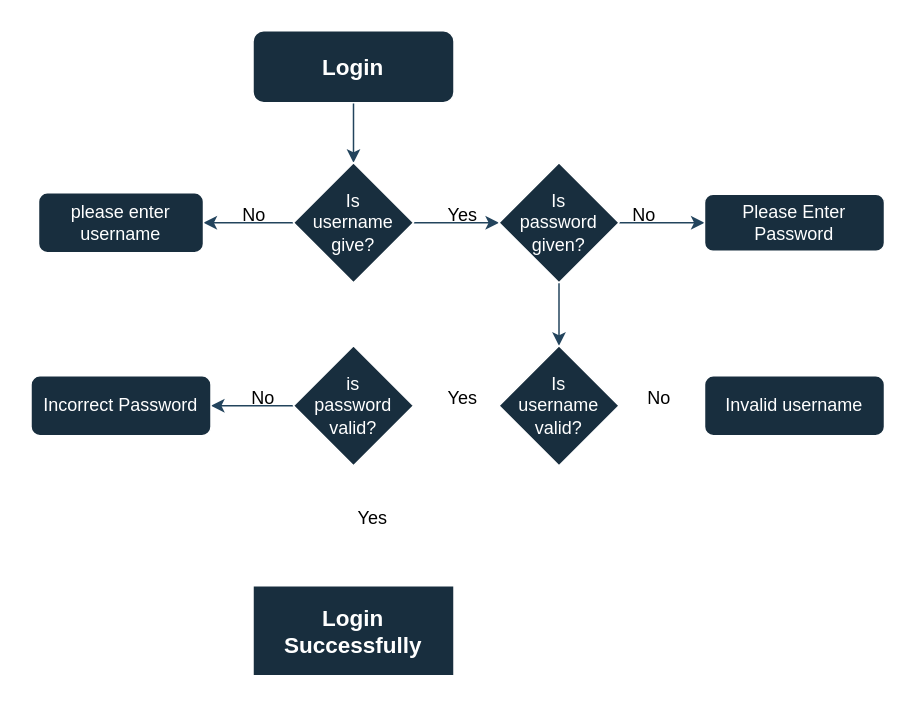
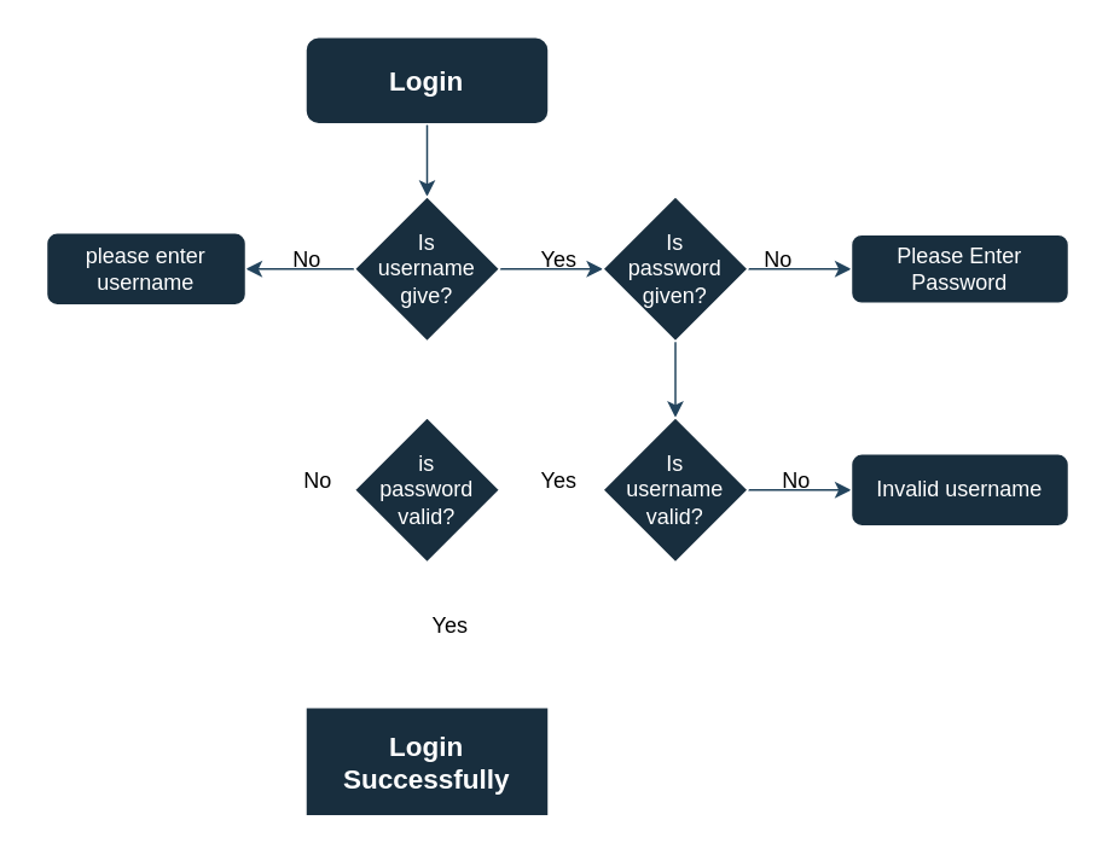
  <mxCell id="0" />
  <mxCell id="1" parent="0" />
  <mxCell id="2" style="edgeStyle=orthogonalEdgeStyle;rounded=0;orthogonalLoop=1;jettySize=auto;html=1;exitX=0.5;exitY=1;exitDx=0;exitDy=0;entryX=0.5;entryY=0;entryDx=0;entryDy=0;labelBackgroundColor=none;fontColor=default;strokeColor=#23445D;" edge="1" parent="1" source="3" target="6"><mxGeometry relative="1" as="geometry" /></mxCell>
  <mxCell id="3" value="Login" style="rounded=1;whiteSpace=wrap;html=1;fontSize=15;glass=0;strokeWidth=1;shadow=0;labelBackgroundColor=none;fillColor=#182E3E;strokeColor=#FFFFFF;fontColor=#FFFFFF;fontStyle=1" vertex="1" parent="1"><mxGeometry x="168" y="20" width="134" height="48" as="geometry" /></mxCell>
  <mxCell id="4" style="edgeStyle=orthogonalEdgeStyle;rounded=0;orthogonalLoop=1;jettySize=auto;html=1;exitX=1;exitY=0.5;exitDx=0;exitDy=0;entryX=0;entryY=0.5;entryDx=0;entryDy=0;labelBackgroundColor=none;fontColor=default;strokeColor=#23445D;" edge="1" parent="1" source="6" target="9"><mxGeometry relative="1" as="geometry" /></mxCell>
  <mxCell id="5" value="" style="edgeStyle=orthogonalEdgeStyle;rounded=0;orthogonalLoop=1;jettySize=auto;html=1;labelBackgroundColor=none;fontColor=default;strokeColor=#23445D;" edge="1" parent="1" source="6" target="14"><mxGeometry relative="1" as="geometry" /></mxCell>
  <mxCell id="6" value="" style="rhombus;whiteSpace=wrap;html=1;labelBackgroundColor=none;fillColor=#182E3E;strokeColor=#FFFFFF;fontColor=#FFFFFF;" vertex="1" parent="1"><mxGeometry x="195" y="108" width="80" height="80" as="geometry" /></mxCell>
  <mxCell id="7" value="" style="edgeStyle=orthogonalEdgeStyle;rounded=0;orthogonalLoop=1;jettySize=auto;html=1;labelBackgroundColor=none;fontColor=default;strokeColor=#23445D;" edge="1" parent="1" source="9" target="16"><mxGeometry relative="1" as="geometry" /></mxCell>
  <mxCell id="8" value="" style="edgeStyle=orthogonalEdgeStyle;rounded=0;orthogonalLoop=1;jettySize=auto;html=1;labelBackgroundColor=none;fontColor=default;strokeColor=#23445D;" edge="1" parent="1" source="9" target="13"><mxGeometry relative="1" as="geometry" /></mxCell>
  <mxCell id="9" value="Is &lt;br&gt;password given?&lt;br&gt;" style="rhombus;whiteSpace=wrap;html=1;labelBackgroundColor=none;fillColor=#182E3E;strokeColor=#FFFFFF;fontColor=#FFFFFF;" vertex="1" parent="1"><mxGeometry x="332" y="108" width="80" height="80" as="geometry" /></mxCell>
  <mxCell id="10" value="Is username give?&lt;br&gt;" style="text;html=1;strokeColor=none;fillColor=none;align=center;verticalAlign=middle;whiteSpace=wrap;rounded=0;labelBackgroundColor=none;fontColor=#FFFFFF;" vertex="1" parent="1"><mxGeometry x="205" y="133" width="60" height="30" as="geometry" /></mxCell>
  <mxCell id="11" value="Yes" style="text;html=1;strokeColor=none;fillColor=none;align=center;verticalAlign=middle;whiteSpace=wrap;rounded=0;labelBackgroundColor=none;fontColor=#000000;" vertex="1" parent="1"><mxGeometry x="278" y="128" width="60" height="30" as="geometry" /></mxCell>
+ <mxCell id="12" value="" style="edgeStyle=orthogonalEdgeStyle;rounded=0;orthogonalLoop=1;jettySize=auto;html=1;labelBackgroundColor=none;fontColor=default;strokeColor=#23445D;" edge="1" parent="1" source="13" target="20"><mxGeometry relative="1" as="geometry" /></mxCell>
  <mxCell id="13" value="Is &lt;br&gt;username valid?" style="rhombus;whiteSpace=wrap;html=1;labelBackgroundColor=none;fillColor=#182E3E;strokeColor=#FFFFFF;fontColor=#FFFFFF;" vertex="1" parent="1"><mxGeometry x="332" y="230" width="80" height="80" as="geometry" /></mxCell>
  <mxCell id="14" value="please enter username" style="rounded=1;whiteSpace=wrap;html=1;labelBackgroundColor=none;fillColor=#182E3E;strokeColor=#FFFFFF;fontColor=#FFFFFF;" vertex="1" parent="1"><mxGeometry x="25" y="128" width="110" height="40" as="geometry" /></mxCell>
  <mxCell id="15" value="No" style="text;html=1;strokeColor=none;fillColor=none;align=center;verticalAlign=middle;whiteSpace=wrap;rounded=0;labelBackgroundColor=none;fontColor=default;" vertex="1" parent="1"><mxGeometry x="139" y="128" width="60" height="30" as="geometry" /></mxCell>
  <mxCell id="16" value="Please Enter Password" style="rounded=1;whiteSpace=wrap;html=1;labelBackgroundColor=none;fillColor=#182E3E;strokeColor=#FFFFFF;fontColor=#FFFFFF;" vertex="1" parent="1"><mxGeometry x="469" y="129" width="120" height="38" as="geometry" /></mxCell>
  <mxCell id="17" value="No" style="text;html=1;strokeColor=none;fillColor=none;align=center;verticalAlign=middle;whiteSpace=wrap;rounded=0;labelBackgroundColor=none;fontColor=#000000;" vertex="1" parent="1"><mxGeometry x="399" y="128" width="60" height="30" as="geometry" /></mxCell>
- <mxCell id="18" value="" style="edgeStyle=orthogonalEdgeStyle;rounded=0;orthogonalLoop=1;jettySize=auto;html=1;labelBackgroundColor=none;fontColor=default;strokeColor=#23445D;" edge="1" parent="1" source="19" target="21"><mxGeometry relative="1" as="geometry" /></mxCell>
  <mxCell id="19" value="is &lt;br&gt;password valid?" style="rhombus;whiteSpace=wrap;html=1;labelBackgroundColor=none;fillColor=#182E3E;strokeColor=#FFFFFF;fontColor=#FFFFFF;" vertex="1" parent="1"><mxGeometry x="195" y="230" width="80" height="80" as="geometry" /></mxCell>
  <mxCell id="20" value="Invalid username" style="rounded=1;whiteSpace=wrap;html=1;labelBackgroundColor=none;fillColor=#182E3E;strokeColor=#FFFFFF;fontColor=#FFFFFF;" vertex="1" parent="1"><mxGeometry x="469" y="250" width="120" height="40" as="geometry" /></mxCell>
- <mxCell id="21" value="Incorrect Password" style="rounded=1;whiteSpace=wrap;html=1;labelBackgroundColor=none;fillColor=#182E3E;strokeColor=#FFFFFF;fontColor=#FFFFFF;" vertex="1" parent="1"><mxGeometry x="20" y="250" width="120" height="40" as="geometry" /></mxCell>
  <mxCell id="22" value="Yes" style="text;html=1;strokeColor=none;fillColor=none;align=center;verticalAlign=middle;whiteSpace=wrap;rounded=0;labelBackgroundColor=none;fontColor=#FFFFFF;" vertex="1" parent="1"><mxGeometry x="362" y="190" width="60" height="30" as="geometry" /></mxCell>
  <mxCell id="23" value="Yes" style="text;html=1;strokeColor=none;fillColor=none;align=center;verticalAlign=middle;whiteSpace=wrap;rounded=0;labelBackgroundColor=none;fontColor=default;" vertex="1" parent="1"><mxGeometry x="278" y="250" width="60" height="30" as="geometry" /></mxCell>
  <mxCell id="24" value="No" style="text;html=1;strokeColor=none;fillColor=none;align=center;verticalAlign=middle;whiteSpace=wrap;rounded=0;labelBackgroundColor=none;fontColor=default;" vertex="1" parent="1"><mxGeometry x="145" y="250" width="60" height="30" as="geometry" /></mxCell>
  <mxCell id="25" value="No" style="text;html=1;strokeColor=none;fillColor=none;align=center;verticalAlign=middle;whiteSpace=wrap;rounded=0;labelBackgroundColor=none;fontColor=default;" vertex="1" parent="1"><mxGeometry x="409" y="250" width="60" height="30" as="geometry" /></mxCell>
  <mxCell id="26" value="Login Successfully" style="whiteSpace=wrap;html=1;labelBackgroundColor=none;fillColor=#182E3E;strokeColor=#FFFFFF;fontColor=#FFFFFF;fontSize=15;fontStyle=1;rounded=0;" vertex="1" parent="1"><mxGeometry x="168" y="390" width="134" height="60" as="geometry" /></mxCell>
  <mxCell id="27" value="Yes" style="text;html=1;strokeColor=none;fillColor=none;align=center;verticalAlign=middle;whiteSpace=wrap;rounded=0;fontColor=default;" vertex="1" parent="1"><mxGeometry x="218" y="330" width="60" height="30" as="geometry" /></mxCell>
